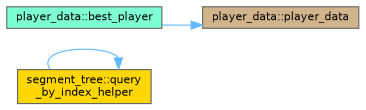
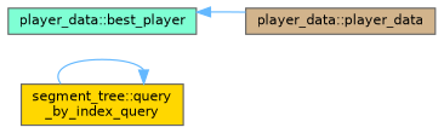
  digraph {
    rankdir=LR
    node [color=grey40 fontname=Helvetica fontsize=10 shape=box style=filled]
    edge [color=steelblue1 fontname=Helvetica fontsize=10 labelfontname=Helvetica labelfontsize=10 style=solid]
-   n1 [color=gray40 fillcolor=gold fontcolor=black height=0.2 label="segment_tree::query\l_by_index_helper" width=0.4]
+   n1 [color=gray40 fillcolor=gold fontcolor=black height=0.2 label="segment_tree::query\l_by_index_query" width=0.4]
    n2 [fillcolor=aquamarine height=0.2 label="player_data::best_player" width=0.4]
    n3 [fillcolor=tan height=0.2 label="player_data::player_data" width=0.4]
    n1 -> n1
-   n2 -> n3
+   n3 -> n2
  }
